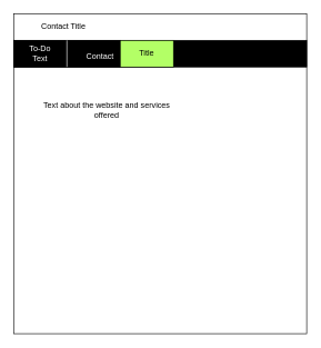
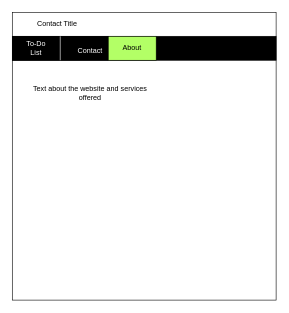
  <mxCell id="0" />
  <mxCell id="1" parent="0" />
  <mxCell id="2" value="" style="rounded=0;whiteSpace=wrap;html=1;" vertex="1" parent="1"><mxGeometry x="20" y="20" width="440" height="480" as="geometry" /></mxCell>
  <mxCell id="3" value="" style="rounded=0;whiteSpace=wrap;html=1;fillColor=#000000;" vertex="1" parent="1"><mxGeometry x="20" y="60" width="440" height="40" as="geometry" /></mxCell>
  <mxCell id="4" value="Contact Title" style="text;html=1;strokeColor=none;fillColor=none;align=center;verticalAlign=middle;whiteSpace=wrap;rounded=0;" vertex="1" parent="1"><mxGeometry x="40" y="30" width="110" height="20" as="geometry" /></mxCell>
  <mxCell id="5" value="" style="rounded=0;whiteSpace=wrap;html=1;fillColor=#000000;" vertex="1" parent="1"><mxGeometry x="20" y="60" width="80" height="40" as="geometry" /></mxCell>
  <mxCell id="6" value="" style="rounded=0;whiteSpace=wrap;html=1;fillColor=#000000;" vertex="1" parent="1"><mxGeometry x="100" y="60" width="80" height="40" as="geometry" /></mxCell>
  <mxCell id="7" value="" style="rounded=0;whiteSpace=wrap;html=1;fillColor=#B3FF66;" vertex="1" parent="1"><mxGeometry x="180" y="60" width="80" height="40" as="geometry" /></mxCell>
- <mxCell id="8" value="&lt;font color=&quot;#ffffff&quot;&gt;To-Do Text&lt;/font&gt;" style="text;html=1;strokeColor=none;fillColor=none;align=center;verticalAlign=middle;whiteSpace=wrap;rounded=0;" vertex="1" parent="1"><mxGeometry x="40" y="70" width="40" height="20" as="geometry" /></mxCell>
- <mxCell id="9" value="Title" style="text;html=1;strokeColor=none;fillColor=none;align=center;verticalAlign=middle;whiteSpace=wrap;rounded=0;" vertex="1" parent="1"><mxGeometry x="200" y="70" width="40" height="20" as="geometry" /></mxCell>
+ <mxCell id="8" value="&lt;font color=&quot;#ffffff&quot;&gt;To-Do List&lt;/font&gt;" style="text;html=1;strokeColor=none;fillColor=none;align=center;verticalAlign=middle;whiteSpace=wrap;rounded=0;" vertex="1" parent="1"><mxGeometry x="40" y="70" width="40" height="20" as="geometry" /></mxCell>
+ <mxCell id="9" value="About" style="text;html=1;strokeColor=none;fillColor=none;align=center;verticalAlign=middle;whiteSpace=wrap;rounded=0;" vertex="1" parent="1"><mxGeometry x="200" y="70" width="40" height="20" as="geometry" /></mxCell>
  <mxCell id="10" value="&lt;font color=&quot;#ffffff&quot;&gt;Contact&lt;/font&gt;" style="text;html=1;strokeColor=none;fillColor=none;align=center;verticalAlign=middle;whiteSpace=wrap;rounded=0;" vertex="1" parent="1"><mxGeometry x="130" y="75" width="40" height="20" as="geometry" /></mxCell>
- <mxCell id="11" value="Text about the website and services offered" style="text;html=1;strokeColor=none;fillColor=none;align=center;verticalAlign=middle;whiteSpace=wrap;rounded=0;" vertex="1" parent="1"><mxGeometry x="60" y="150" width="200" height="30" as="geometry" /></mxCell>
+ <mxCell id="11" value="Text about the website and services offered" style="text;html=1;strokeColor=none;fillColor=none;align=center;verticalAlign=middle;whiteSpace=wrap;rounded=0;" vertex="1" parent="1"><mxGeometry x="50" y="140" width="200" height="30" as="geometry" /></mxCell>
  <mxCell id="12" value="" style="endArrow=none;html=1;fillColor=#FFFFFF;entryX=0;entryY=0;entryDx=0;entryDy=0;strokeColor=#FFFFFF;exitX=0;exitY=1;exitDx=0;exitDy=0;" edge="1" parent="1" source="6" target="6"><mxGeometry width="50" height="50" relative="1" as="geometry"><mxPoint x="220" y="190" as="sourcePoint" /><mxPoint x="270" y="140" as="targetPoint" /></mxGeometry></mxCell>
